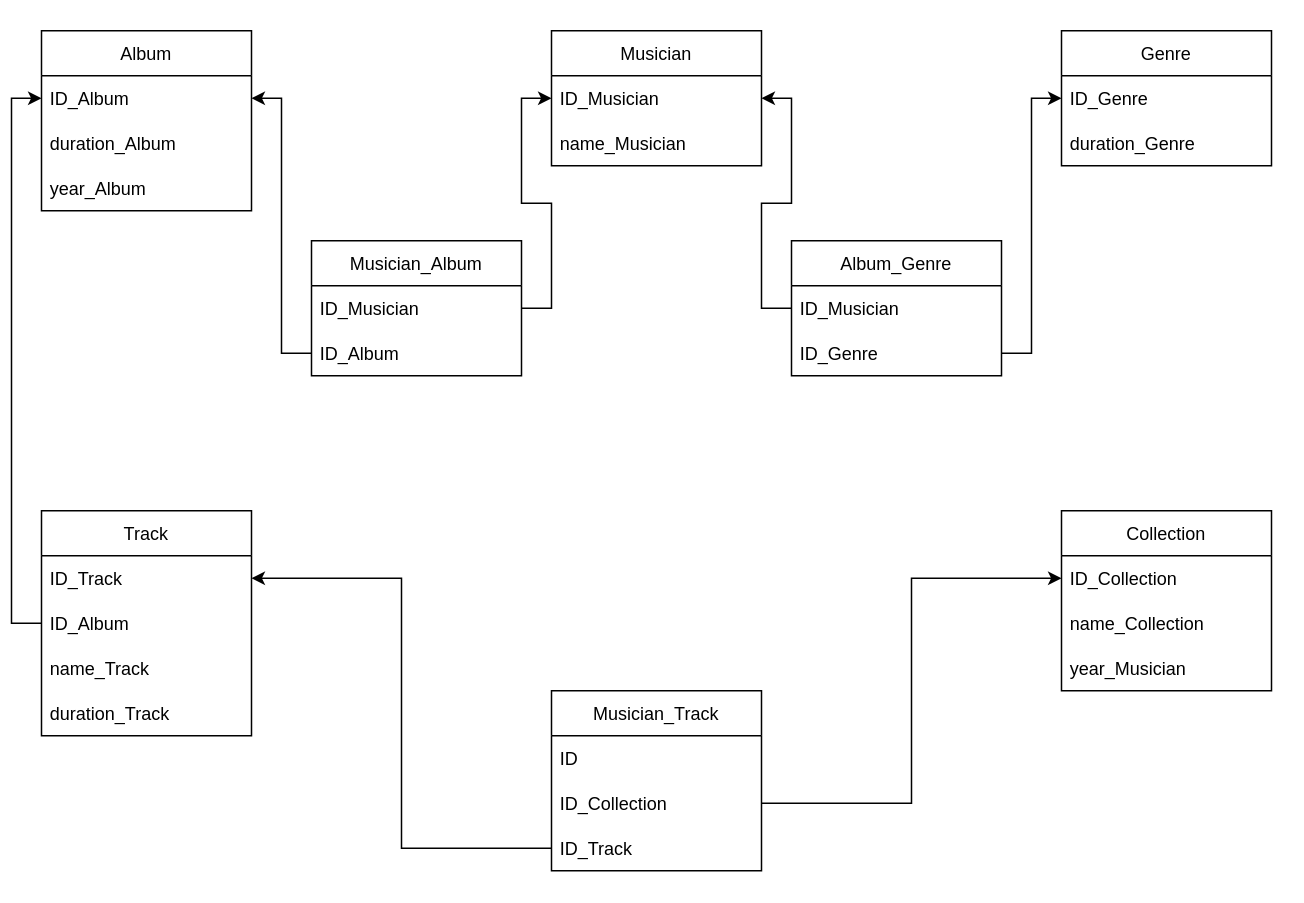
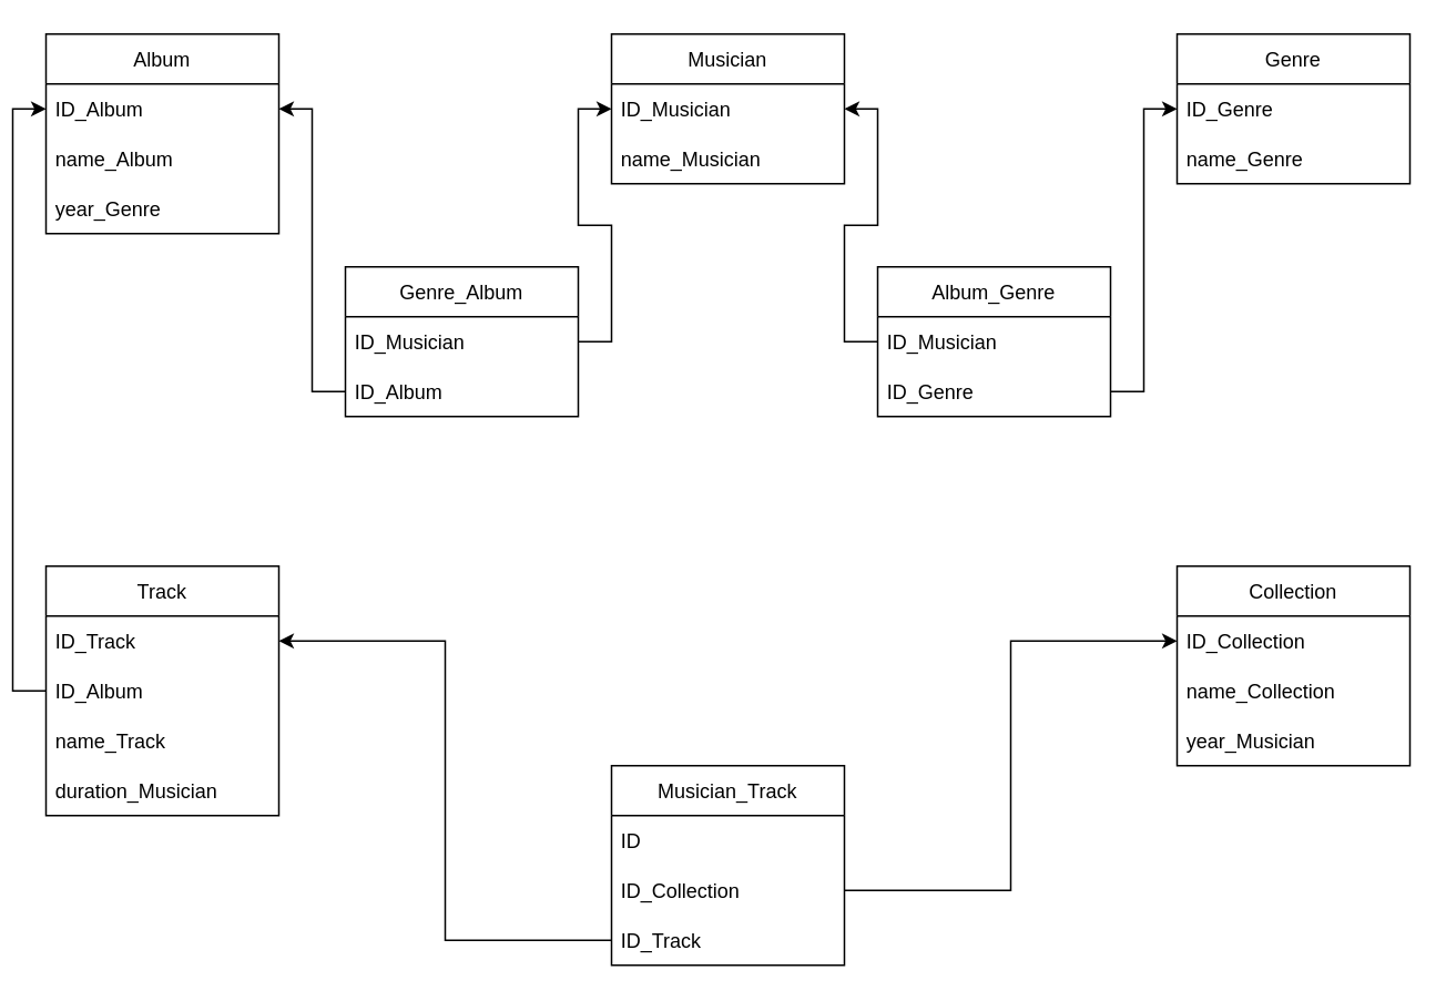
  <mxCell id="0" />
  <mxCell id="1" parent="0" />
  <mxCell id="2" value="Musician" style="swimlane;fontStyle=0;childLayout=stackLayout;horizontal=1;startSize=30;horizontalStack=0;resizeParent=1;resizeParentMax=0;resizeLast=0;collapsible=1;marginBottom=0;" vertex="1" parent="1"><mxGeometry x="360" y="20" width="140" height="90" as="geometry" /></mxCell>
  <mxCell id="3" value="ID_Musician" style="text;strokeColor=none;fillColor=none;align=left;verticalAlign=middle;spacingLeft=4;spacingRight=4;overflow=hidden;points=[[0,0.5],[1,0.5]];portConstraint=eastwest;rotatable=0;" vertex="1" parent="2"><mxGeometry y="30" width="140" height="30" as="geometry" /></mxCell>
  <mxCell id="4" value="name_Musician" style="text;strokeColor=none;fillColor=none;align=left;verticalAlign=middle;spacingLeft=4;spacingRight=4;overflow=hidden;points=[[0,0.5],[1,0.5]];portConstraint=eastwest;rotatable=0;" vertex="1" parent="2"><mxGeometry y="60" width="140" height="30" as="geometry" /></mxCell>
  <mxCell id="5" value="Album" style="swimlane;fontStyle=0;childLayout=stackLayout;horizontal=1;startSize=30;horizontalStack=0;resizeParent=1;resizeParentMax=0;resizeLast=0;collapsible=1;marginBottom=0;" vertex="1" parent="1"><mxGeometry x="20" y="20" width="140" height="120" as="geometry" /></mxCell>
  <mxCell id="6" value="ID_Album" style="text;strokeColor=none;fillColor=none;align=left;verticalAlign=middle;spacingLeft=4;spacingRight=4;overflow=hidden;points=[[0,0.5],[1,0.5]];portConstraint=eastwest;rotatable=0;" vertex="1" parent="5"><mxGeometry y="30" width="140" height="30" as="geometry" /></mxCell>
- <mxCell id="7" value="duration_Album" style="text;strokeColor=none;fillColor=none;align=left;verticalAlign=middle;spacingLeft=4;spacingRight=4;overflow=hidden;points=[[0,0.5],[1,0.5]];portConstraint=eastwest;rotatable=0;" vertex="1" parent="5"><mxGeometry y="60" width="140" height="30" as="geometry" /></mxCell>
- <mxCell id="8" value="year_Album" style="text;strokeColor=none;fillColor=none;align=left;verticalAlign=middle;spacingLeft=4;spacingRight=4;overflow=hidden;points=[[0,0.5],[1,0.5]];portConstraint=eastwest;rotatable=0;" vertex="1" parent="5"><mxGeometry y="90" width="140" height="30" as="geometry" /></mxCell>
+ <mxCell id="7" value="name_Album" style="text;strokeColor=none;fillColor=none;align=left;verticalAlign=middle;spacingLeft=4;spacingRight=4;overflow=hidden;points=[[0,0.5],[1,0.5]];portConstraint=eastwest;rotatable=0;" vertex="1" parent="5"><mxGeometry y="60" width="140" height="30" as="geometry" /></mxCell>
+ <mxCell id="8" value="year_Genre" style="text;strokeColor=none;fillColor=none;align=left;verticalAlign=middle;spacingLeft=4;spacingRight=4;overflow=hidden;points=[[0,0.5],[1,0.5]];portConstraint=eastwest;rotatable=0;" vertex="1" parent="5"><mxGeometry y="90" width="140" height="30" as="geometry" /></mxCell>
  <mxCell id="9" value="Track" style="swimlane;fontStyle=0;childLayout=stackLayout;horizontal=1;startSize=30;horizontalStack=0;resizeParent=1;resizeParentMax=0;resizeLast=0;collapsible=1;marginBottom=0;" vertex="1" parent="1"><mxGeometry x="20" y="340" width="140" height="150" as="geometry" /></mxCell>
  <mxCell id="10" value="ID_Track" style="text;strokeColor=none;fillColor=none;align=left;verticalAlign=middle;spacingLeft=4;spacingRight=4;overflow=hidden;points=[[0,0.5],[1,0.5]];portConstraint=eastwest;rotatable=0;" vertex="1" parent="9"><mxGeometry y="30" width="140" height="30" as="geometry" /></mxCell>
  <mxCell id="11" value="ID_Album" style="text;strokeColor=none;fillColor=none;align=left;verticalAlign=middle;spacingLeft=4;spacingRight=4;overflow=hidden;points=[[0,0.5],[1,0.5]];portConstraint=eastwest;rotatable=0;" vertex="1" parent="9"><mxGeometry y="60" width="140" height="30" as="geometry" /></mxCell>
  <mxCell id="12" value="name_Track" style="text;strokeColor=none;fillColor=none;align=left;verticalAlign=middle;spacingLeft=4;spacingRight=4;overflow=hidden;points=[[0,0.5],[1,0.5]];portConstraint=eastwest;rotatable=0;" vertex="1" parent="9"><mxGeometry y="90" width="140" height="30" as="geometry" /></mxCell>
- <mxCell id="13" value="duration_Track" style="text;strokeColor=none;fillColor=none;align=left;verticalAlign=middle;spacingLeft=4;spacingRight=4;overflow=hidden;points=[[0,0.5],[1,0.5]];portConstraint=eastwest;rotatable=0;" vertex="1" parent="9"><mxGeometry y="120" width="140" height="30" as="geometry" /></mxCell>
+ <mxCell id="13" value="duration_Musician" style="text;strokeColor=none;fillColor=none;align=left;verticalAlign=middle;spacingLeft=4;spacingRight=4;overflow=hidden;points=[[0,0.5],[1,0.5]];portConstraint=eastwest;rotatable=0;" vertex="1" parent="9"><mxGeometry y="120" width="140" height="30" as="geometry" /></mxCell>
  <mxCell id="14" value="Genre" style="swimlane;fontStyle=0;childLayout=stackLayout;horizontal=1;startSize=30;horizontalStack=0;resizeParent=1;resizeParentMax=0;resizeLast=0;collapsible=1;marginBottom=0;" vertex="1" parent="1"><mxGeometry x="700" y="20" width="140" height="90" as="geometry" /></mxCell>
  <mxCell id="15" value="ID_Genre" style="text;strokeColor=none;fillColor=none;align=left;verticalAlign=middle;spacingLeft=4;spacingRight=4;overflow=hidden;points=[[0,0.5],[1,0.5]];portConstraint=eastwest;rotatable=0;" vertex="1" parent="14"><mxGeometry y="30" width="140" height="30" as="geometry" /></mxCell>
- <mxCell id="16" value="duration_Genre" style="text;strokeColor=none;fillColor=none;align=left;verticalAlign=middle;spacingLeft=4;spacingRight=4;overflow=hidden;points=[[0,0.5],[1,0.5]];portConstraint=eastwest;rotatable=0;" vertex="1" parent="14"><mxGeometry y="60" width="140" height="30" as="geometry" /></mxCell>
+ <mxCell id="16" value="name_Genre" style="text;strokeColor=none;fillColor=none;align=left;verticalAlign=middle;spacingLeft=4;spacingRight=4;overflow=hidden;points=[[0,0.5],[1,0.5]];portConstraint=eastwest;rotatable=0;" vertex="1" parent="14"><mxGeometry y="60" width="140" height="30" as="geometry" /></mxCell>
  <mxCell id="17" value="Collection" style="swimlane;fontStyle=0;childLayout=stackLayout;horizontal=1;startSize=30;horizontalStack=0;resizeParent=1;resizeParentMax=0;resizeLast=0;collapsible=1;marginBottom=0;" vertex="1" parent="1"><mxGeometry x="700" y="340" width="140" height="120" as="geometry" /></mxCell>
  <mxCell id="18" value="ID_Collection" style="text;strokeColor=none;fillColor=none;align=left;verticalAlign=middle;spacingLeft=4;spacingRight=4;overflow=hidden;points=[[0,0.5],[1,0.5]];portConstraint=eastwest;rotatable=0;" vertex="1" parent="17"><mxGeometry y="30" width="140" height="30" as="geometry" /></mxCell>
  <mxCell id="19" value="name_Collection" style="text;strokeColor=none;fillColor=none;align=left;verticalAlign=middle;spacingLeft=4;spacingRight=4;overflow=hidden;points=[[0,0.5],[1,0.5]];portConstraint=eastwest;rotatable=0;" vertex="1" parent="17"><mxGeometry y="60" width="140" height="30" as="geometry" /></mxCell>
  <mxCell id="20" value="year_Musician" style="text;strokeColor=none;fillColor=none;align=left;verticalAlign=middle;spacingLeft=4;spacingRight=4;overflow=hidden;points=[[0,0.5],[1,0.5]];portConstraint=eastwest;rotatable=0;" vertex="1" parent="17"><mxGeometry y="90" width="140" height="30" as="geometry" /></mxCell>
- <mxCell id="21" value="Musician_Album" style="swimlane;fontStyle=0;childLayout=stackLayout;horizontal=1;startSize=30;horizontalStack=0;resizeParent=1;resizeParentMax=0;resizeLast=0;collapsible=1;marginBottom=0;" vertex="1" parent="1"><mxGeometry x="200" y="160" width="140" height="90" as="geometry" /></mxCell>
+ <mxCell id="21" value="Genre_Album" style="swimlane;fontStyle=0;childLayout=stackLayout;horizontal=1;startSize=30;horizontalStack=0;resizeParent=1;resizeParentMax=0;resizeLast=0;collapsible=1;marginBottom=0;" vertex="1" parent="1"><mxGeometry x="200" y="160" width="140" height="90" as="geometry" /></mxCell>
  <mxCell id="22" value="ID_Musician" style="text;strokeColor=none;fillColor=none;align=left;verticalAlign=middle;spacingLeft=4;spacingRight=4;overflow=hidden;points=[[0,0.5],[1,0.5]];portConstraint=eastwest;rotatable=0;" vertex="1" parent="21"><mxGeometry y="30" width="140" height="30" as="geometry" /></mxCell>
  <mxCell id="23" value="ID_Album" style="text;strokeColor=none;fillColor=none;align=left;verticalAlign=middle;spacingLeft=4;spacingRight=4;overflow=hidden;points=[[0,0.5],[1,0.5]];portConstraint=eastwest;rotatable=0;" vertex="1" parent="21"><mxGeometry y="60" width="140" height="30" as="geometry" /></mxCell>
  <mxCell id="24" value="Album_Genre" style="swimlane;fontStyle=0;childLayout=stackLayout;horizontal=1;startSize=30;horizontalStack=0;resizeParent=1;resizeParentMax=0;resizeLast=0;collapsible=1;marginBottom=0;" vertex="1" parent="1"><mxGeometry x="520" y="160" width="140" height="90" as="geometry" /></mxCell>
  <mxCell id="25" value="ID_Musician" style="text;strokeColor=none;fillColor=none;align=left;verticalAlign=middle;spacingLeft=4;spacingRight=4;overflow=hidden;points=[[0,0.5],[1,0.5]];portConstraint=eastwest;rotatable=0;" vertex="1" parent="24"><mxGeometry y="30" width="140" height="30" as="geometry" /></mxCell>
  <mxCell id="26" value="ID_Genre" style="text;strokeColor=none;fillColor=none;align=left;verticalAlign=middle;spacingLeft=4;spacingRight=4;overflow=hidden;points=[[0,0.5],[1,0.5]];portConstraint=eastwest;rotatable=0;" vertex="1" parent="24"><mxGeometry y="60" width="140" height="30" as="geometry" /></mxCell>
  <mxCell id="27" value="Musician_Track" style="swimlane;fontStyle=0;childLayout=stackLayout;horizontal=1;startSize=30;horizontalStack=0;resizeParent=1;resizeParentMax=0;resizeLast=0;collapsible=1;marginBottom=0;" vertex="1" parent="1"><mxGeometry x="360" y="460" width="140" height="120" as="geometry" /></mxCell>
  <mxCell id="28" value="ID" style="text;strokeColor=none;fillColor=none;align=left;verticalAlign=middle;spacingLeft=4;spacingRight=4;overflow=hidden;points=[[0,0.5],[1,0.5]];portConstraint=eastwest;rotatable=0;" vertex="1" parent="27"><mxGeometry y="30" width="140" height="30" as="geometry" /></mxCell>
  <mxCell id="29" value="ID_Collection" style="text;strokeColor=none;fillColor=none;align=left;verticalAlign=middle;spacingLeft=4;spacingRight=4;overflow=hidden;points=[[0,0.5],[1,0.5]];portConstraint=eastwest;rotatable=0;" vertex="1" parent="27"><mxGeometry y="60" width="140" height="30" as="geometry" /></mxCell>
  <mxCell id="30" value="ID_Track" style="text;strokeColor=none;fillColor=none;align=left;verticalAlign=middle;spacingLeft=4;spacingRight=4;overflow=hidden;points=[[0,0.5],[1,0.5]];portConstraint=eastwest;rotatable=0;" vertex="1" parent="27"><mxGeometry y="90" width="140" height="30" as="geometry" /></mxCell>
  <mxCell id="31" style="edgeStyle=orthogonalEdgeStyle;rounded=0;orthogonalLoop=1;jettySize=auto;html=1;exitX=0;exitY=0.5;exitDx=0;exitDy=0;entryX=0;entryY=0.5;entryDx=0;entryDy=0;" edge="1" parent="1" source="11" target="6"><mxGeometry relative="1" as="geometry" /></mxCell>
  <mxCell id="32" style="edgeStyle=orthogonalEdgeStyle;rounded=0;orthogonalLoop=1;jettySize=auto;html=1;exitX=1;exitY=0.5;exitDx=0;exitDy=0;entryX=0;entryY=0.5;entryDx=0;entryDy=0;" edge="1" parent="1" source="22" target="3"><mxGeometry relative="1" as="geometry" /></mxCell>
  <mxCell id="33" style="edgeStyle=orthogonalEdgeStyle;rounded=0;orthogonalLoop=1;jettySize=auto;html=1;exitX=0;exitY=0.5;exitDx=0;exitDy=0;entryX=1;entryY=0.5;entryDx=0;entryDy=0;" edge="1" parent="1" source="23" target="6"><mxGeometry relative="1" as="geometry" /></mxCell>
  <mxCell id="34" style="edgeStyle=orthogonalEdgeStyle;rounded=0;orthogonalLoop=1;jettySize=auto;html=1;exitX=0;exitY=0.5;exitDx=0;exitDy=0;entryX=1;entryY=0.5;entryDx=0;entryDy=0;" edge="1" parent="1" source="25" target="3"><mxGeometry relative="1" as="geometry" /></mxCell>
  <mxCell id="35" style="edgeStyle=orthogonalEdgeStyle;rounded=0;orthogonalLoop=1;jettySize=auto;html=1;exitX=1;exitY=0.5;exitDx=0;exitDy=0;entryX=0;entryY=0.5;entryDx=0;entryDy=0;" edge="1" parent="1" source="26" target="15"><mxGeometry relative="1" as="geometry" /></mxCell>
  <mxCell id="36" style="edgeStyle=orthogonalEdgeStyle;rounded=0;orthogonalLoop=1;jettySize=auto;html=1;exitX=1;exitY=0.5;exitDx=0;exitDy=0;entryX=0;entryY=0.5;entryDx=0;entryDy=0;" edge="1" parent="1" source="29" target="18"><mxGeometry relative="1" as="geometry" /></mxCell>
  <mxCell id="37" style="edgeStyle=orthogonalEdgeStyle;rounded=0;orthogonalLoop=1;jettySize=auto;html=1;exitX=0;exitY=0.5;exitDx=0;exitDy=0;entryX=1;entryY=0.5;entryDx=0;entryDy=0;" edge="1" parent="1" source="30" target="10"><mxGeometry relative="1" as="geometry" /></mxCell>
